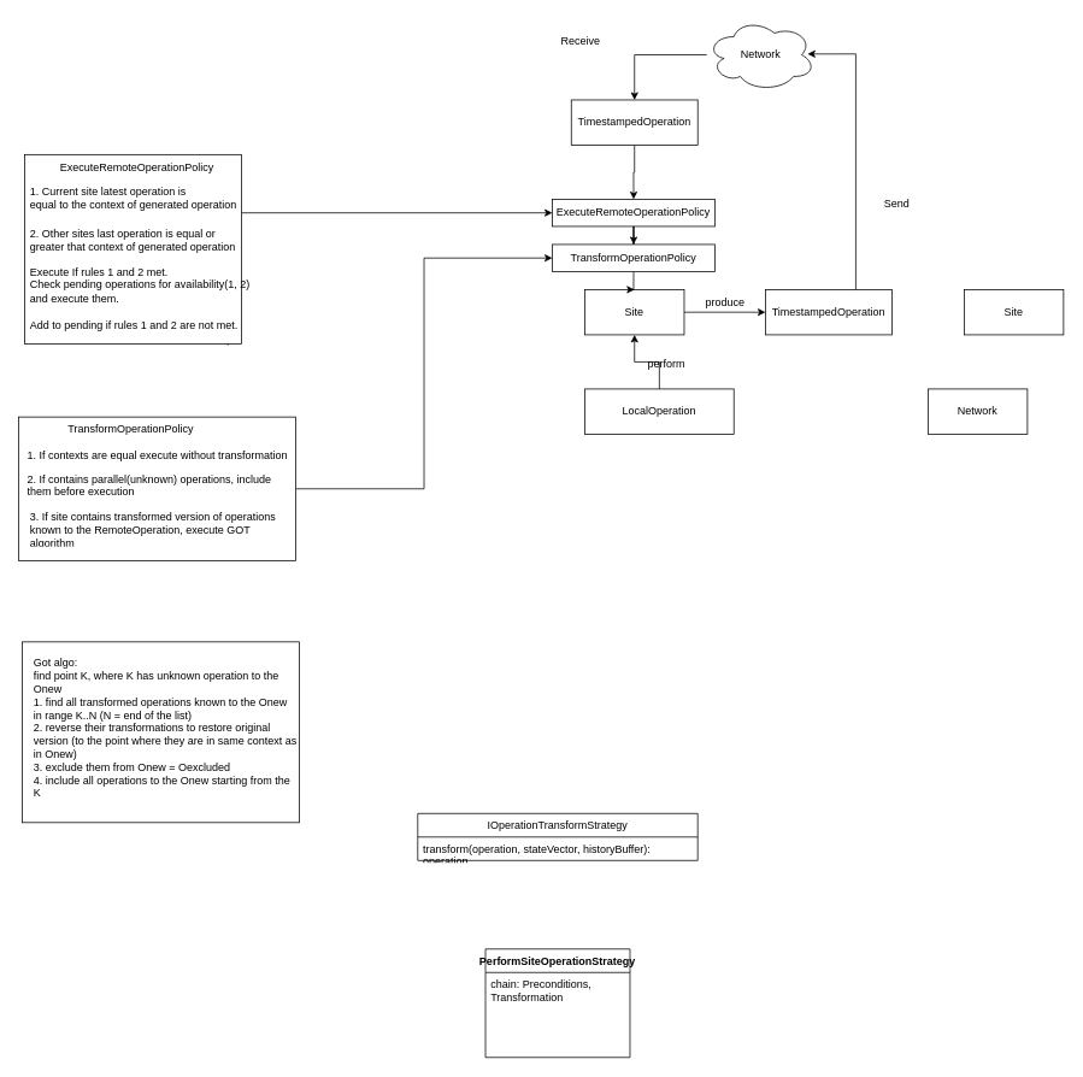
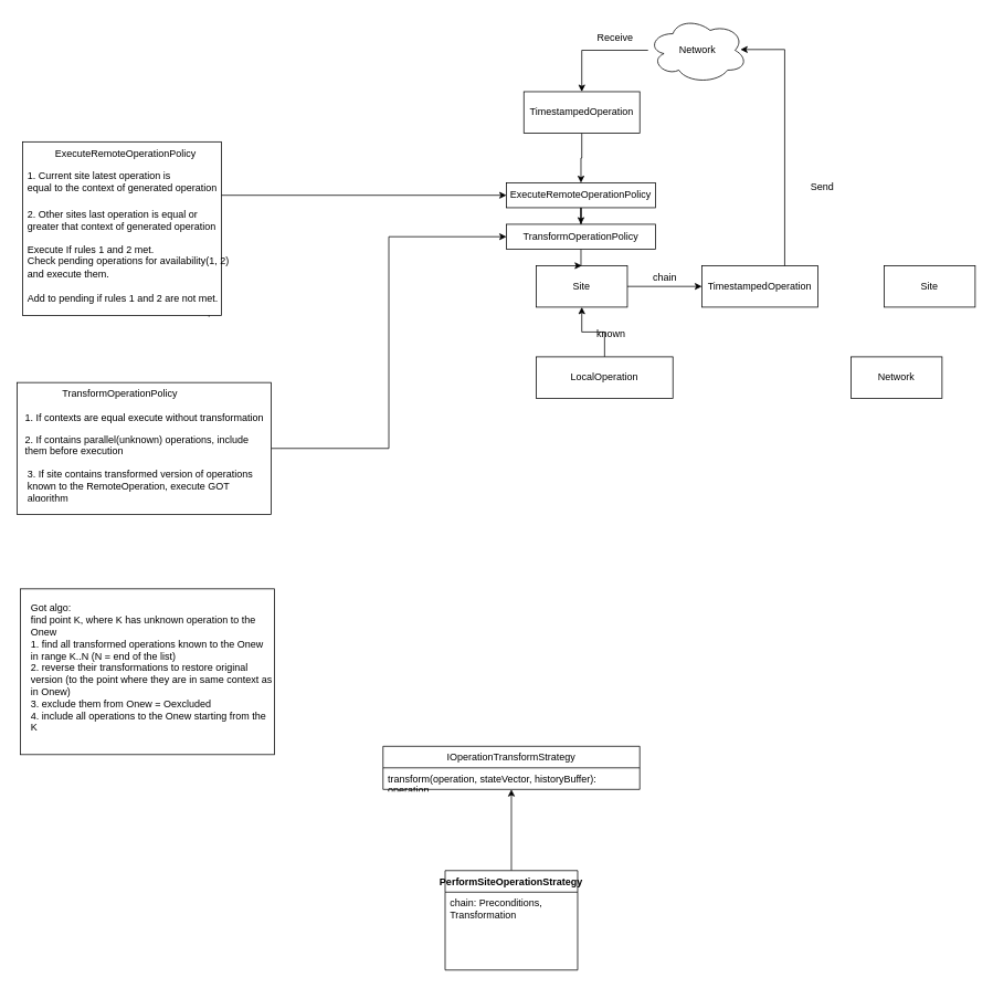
  <mxCell id="0" />
  <mxCell id="1" parent="0" />
  <mxCell id="2" value="" style="edgeStyle=orthogonalEdgeStyle;rounded=0;orthogonalLoop=1;jettySize=auto;html=1;" edge="1" parent="1" source="3" target="7"><mxGeometry relative="1" as="geometry" /></mxCell>
  <mxCell id="3" value="Site" style="html=1;whiteSpace=wrap;" vertex="1" parent="1"><mxGeometry x="647" y="320" width="110" height="50" as="geometry" /></mxCell>
  <mxCell id="4" style="edgeStyle=orthogonalEdgeStyle;rounded=0;orthogonalLoop=1;jettySize=auto;html=1;" edge="1" parent="1" source="5" target="3"><mxGeometry relative="1" as="geometry" /></mxCell>
  <mxCell id="5" value="LocalOperation" style="html=1;whiteSpace=wrap;" vertex="1" parent="1"><mxGeometry x="647" y="430" width="165" height="50" as="geometry" /></mxCell>
- <mxCell id="6" value="perform" style="text;html=1;align=center;verticalAlign=middle;resizable=0;points=[];autosize=1;strokeColor=none;fillColor=none;" vertex="1" parent="1"><mxGeometry x="707" y="388" width="60" height="30" as="geometry" /></mxCell>
+ <mxCell id="6" value="known" style="text;html=1;align=center;verticalAlign=middle;resizable=0;points=[];autosize=1;strokeColor=none;fillColor=none;" vertex="1" parent="1"><mxGeometry x="707" y="388" width="60" height="30" as="geometry" /></mxCell>
  <mxCell id="7" value="TimestampedOperation" style="html=1;whiteSpace=wrap;" vertex="1" parent="1"><mxGeometry x="847" y="320" width="140" height="50" as="geometry" /></mxCell>
- <mxCell id="8" value="produce" style="text;html=1;align=center;verticalAlign=middle;resizable=0;points=[];autosize=1;strokeColor=none;fillColor=none;" vertex="1" parent="1"><mxGeometry x="767" y="320" width="70" height="30" as="geometry" /></mxCell>
+ <mxCell id="8" value="chain" style="text;html=1;align=center;verticalAlign=middle;resizable=0;points=[];autosize=1;strokeColor=none;fillColor=none;" vertex="1" parent="1"><mxGeometry x="767" y="320" width="70" height="30" as="geometry" /></mxCell>
  <mxCell id="9" value="Network" style="html=1;whiteSpace=wrap;" vertex="1" parent="1"><mxGeometry x="1027" y="430" width="110" height="50" as="geometry" /></mxCell>
  <mxCell id="10" value="Site" style="html=1;whiteSpace=wrap;" vertex="1" parent="1"><mxGeometry x="1067" y="320" width="110" height="50" as="geometry" /></mxCell>
  <mxCell id="11" style="edgeStyle=orthogonalEdgeStyle;rounded=0;orthogonalLoop=1;jettySize=auto;html=1;" edge="1" parent="1" source="12" target="19"><mxGeometry relative="1" as="geometry" /></mxCell>
  <mxCell id="12" value="TimestampedOperation" style="html=1;whiteSpace=wrap;" vertex="1" parent="1"><mxGeometry x="632" y="110" width="140" height="50" as="geometry" /></mxCell>
  <mxCell id="13" style="edgeStyle=orthogonalEdgeStyle;rounded=0;orthogonalLoop=1;jettySize=auto;html=1;" edge="1" parent="1" source="14" target="12"><mxGeometry relative="1" as="geometry" /></mxCell>
  <mxCell id="14" value="Network" style="ellipse;shape=cloud;whiteSpace=wrap;html=1;" vertex="1" parent="1"><mxGeometry x="782" width="120" height="80" as="geometry" y="20" /></mxCell>
- <mxCell id="15" value="Receive" style="text;html=1;align=center;verticalAlign=middle;resizable=0;points=[];autosize=1;strokeColor=none;fillColor=none;" vertex="1" parent="1"><mxGeometry x="607" y="30" width="70" height="30" as="geometry" /></mxCell>
+ <mxCell id="15" value="Receive" style="text;html=1;align=center;verticalAlign=middle;resizable=0;points=[];autosize=1;strokeColor=none;fillColor=none;" vertex="1" parent="1"><mxGeometry x="707" y="30" width="70" height="30" as="geometry" /></mxCell>
  <mxCell id="16" style="edgeStyle=orthogonalEdgeStyle;rounded=0;orthogonalLoop=1;jettySize=auto;html=1;exitX=0.937;exitY=1.008;exitDx=0;exitDy=0;exitPerimeter=0;" edge="1" parent="1" source="17" target="19"><mxGeometry relative="1" as="geometry"><mxPoint x="546" y="235" as="sourcePoint" /><Array as="points"><mxPoint x="252" y="235" /></Array></mxGeometry></mxCell>
  <mxCell id="17" value="" style="html=1;whiteSpace=wrap;" vertex="1" parent="1"><mxGeometry x="27" y="170.5" width="240" height="209.5" as="geometry" /></mxCell>
  <mxCell id="18" style="edgeStyle=orthogonalEdgeStyle;rounded=0;orthogonalLoop=1;jettySize=auto;html=1;" edge="1" parent="1" source="19" target="29"><mxGeometry relative="1" as="geometry" /></mxCell>
  <mxCell id="19" value="ExecuteRemoteOperationPolicy" style="rounded=0;whiteSpace=wrap;html=1;" vertex="1" parent="1"><mxGeometry x="611" y="220" width="180" height="30" as="geometry" /></mxCell>
  <mxCell id="20" value="1. Current site latest operation is &lt;br&gt;equal to the context of generated operation" style="text;align=left;verticalAlign=middle;resizable=0;points=[];autosize=1;strokeColor=none;fillColor=none;html=1;" vertex="1" parent="1"><mxGeometry x="31" y="198.5" width="250" height="40" as="geometry" /></mxCell>
  <mxCell id="21" value="&lt;span style=&quot;text-wrap-mode: wrap;&quot;&gt;ExecuteRemoteOperationPolicy&lt;/span&gt;" style="text;html=1;align=center;verticalAlign=middle;resizable=0;points=[];autosize=1;strokeColor=none;fillColor=none;" vertex="1" parent="1"><mxGeometry x="56" y="169.5" width="190" height="30" as="geometry" /></mxCell>
  <mxCell id="22" value="2. Other sites last operation is equal&lt;span style=&quot;background-color: transparent; color: light-dark(rgb(0, 0, 0), rgb(255, 255, 255));&quot;&gt;&amp;nbsp;or&amp;nbsp;&lt;/span&gt;&lt;div&gt;&lt;span style=&quot;background-color: transparent; color: light-dark(rgb(0, 0, 0), rgb(255, 255, 255));&quot;&gt;greater that context &lt;/span&gt;&lt;span style=&quot;background-color: transparent; color: light-dark(rgb(0, 0, 0), rgb(255, 255, 255));&quot;&gt;of generated operation&lt;/span&gt;&lt;/div&gt;" style="text;align=left;verticalAlign=middle;resizable=0;points=[];autosize=1;strokeColor=none;fillColor=none;html=1;" vertex="1" parent="1"><mxGeometry x="31" y="244.5" width="250" height="40" as="geometry" /></mxCell>
  <mxCell id="23" style="edgeStyle=orthogonalEdgeStyle;rounded=0;orthogonalLoop=1;jettySize=auto;html=1;entryX=0;entryY=0.5;entryDx=0;entryDy=0;" edge="1" parent="1" source="24" target="29"><mxGeometry relative="1" as="geometry" /></mxCell>
  <mxCell id="24" value="" style="html=1;whiteSpace=wrap;" vertex="1" parent="1"><mxGeometry x="20" y="461" width="307" height="159" as="geometry" /></mxCell>
  <mxCell id="25" value="&lt;span style=&quot;text-wrap-mode: wrap;&quot;&gt;TransformOperationPolicy&lt;/span&gt;" style="text;html=1;align=center;verticalAlign=middle;resizable=0;points=[];autosize=1;strokeColor=none;fillColor=none;" vertex="1" parent="1"><mxGeometry x="64" y="460" width="160" height="30" as="geometry" /></mxCell>
  <mxCell id="26" value="Execute If rules 1 and 2 met.&amp;nbsp;&lt;div&gt;Check pending operations for availability(1, 2)&amp;nbsp;&lt;/div&gt;&lt;div&gt;and execute them.&lt;/div&gt;" style="text;align=left;verticalAlign=middle;resizable=0;points=[];autosize=1;strokeColor=none;fillColor=none;html=1;" vertex="1" parent="1"><mxGeometry x="31" y="284.5" width="270" height="60" as="geometry" /></mxCell>
  <mxCell id="27" value="Add to pending if rules 1 and 2 are not met." style="text;align=left;verticalAlign=middle;resizable=0;points=[];autosize=1;strokeColor=none;fillColor=none;html=1;" vertex="1" parent="1"><mxGeometry x="31" y="344.5" width="250" height="30" as="geometry" /></mxCell>
  <mxCell id="28" style="edgeStyle=orthogonalEdgeStyle;rounded=0;orthogonalLoop=1;jettySize=auto;html=1;" edge="1" parent="1" source="29" target="3"><mxGeometry relative="1" as="geometry" /></mxCell>
  <mxCell id="29" value="TransformOperationPolicy" style="rounded=0;whiteSpace=wrap;html=1;" vertex="1" parent="1"><mxGeometry x="611" y="270" width="180" height="30" as="geometry" /></mxCell>
  <mxCell id="30" style="edgeStyle=orthogonalEdgeStyle;rounded=0;orthogonalLoop=1;jettySize=auto;html=1;entryX=0.93;entryY=0.489;entryDx=0;entryDy=0;entryPerimeter=0;" edge="1" parent="1" source="7" target="14"><mxGeometry relative="1" as="geometry"><Array as="points"><mxPoint x="947" y="59" /></Array></mxGeometry></mxCell>
  <mxCell id="31" value="Send" style="text;html=1;align=center;verticalAlign=middle;resizable=0;points=[];autosize=1;strokeColor=none;fillColor=none;" vertex="1" parent="1"><mxGeometry x="967" y="210" width="50" height="30" as="geometry" /></mxCell>
  <mxCell id="32" value="1. If contexts are equal execute without transformation" style="text;strokeColor=none;fillColor=none;align=left;verticalAlign=top;spacingLeft=4;spacingRight=4;overflow=hidden;rotatable=0;points=[[0,0.5],[1,0.5]];portConstraint=eastwest;whiteSpace=wrap;" vertex="1" parent="1"><mxGeometry x="24" y="490" width="303" height="26" as="geometry" /></mxCell>
  <mxCell id="33" value="2. If contains parallel(unknown) operations, include them before execution" style="text;strokeColor=none;fillColor=none;align=left;verticalAlign=top;spacingLeft=4;spacingRight=4;overflow=hidden;rotatable=0;points=[[0,0.5],[1,0.5]];portConstraint=eastwest;whiteSpace=wrap;" vertex="1" parent="1"><mxGeometry x="24" y="516" width="303" height="44" as="geometry" /></mxCell>
  <mxCell id="34" value="3. If site contains transformed version of operations known to the RemoteOperation, execute GOT algorithm" style="text;strokeColor=none;fillColor=none;align=left;verticalAlign=top;spacingLeft=4;spacingRight=4;overflow=hidden;rotatable=0;points=[[0,0.5],[1,0.5]];portConstraint=eastwest;whiteSpace=wrap;" vertex="1" parent="1"><mxGeometry x="27" y="558" width="303" height="44" as="geometry" /></mxCell>
  <mxCell id="35" value="" style="html=1;whiteSpace=wrap;" vertex="1" parent="1"><mxGeometry x="24" y="710" width="307" height="200" as="geometry" /></mxCell>
  <mxCell id="36" value="Got algo: &#10;find point K, where K has unknown operation to the Onew&#10;1. find all transformed operations known to the Onew in range K..N (N = end of the list)&#10;2. reverse their transformations to restore original version (to the point where they are in same context as in Onew)&#10;3. exclude them from Onew = Oexcluded&#10;4. include all operations to the Onew starting from the K " style="text;strokeColor=none;fillColor=none;align=left;verticalAlign=top;spacingLeft=4;spacingRight=4;overflow=hidden;rotatable=0;points=[[0,0.5],[1,0.5]];portConstraint=eastwest;whiteSpace=wrap;" vertex="1" parent="1"><mxGeometry x="31" y="720" width="303" height="190" as="geometry" /></mxCell>
  <mxCell id="37" value="IOperationTransformStrategy" style="swimlane;fontStyle=0;childLayout=stackLayout;horizontal=1;startSize=26;fillColor=none;horizontalStack=0;resizeParent=1;resizeParentMax=0;resizeLast=0;collapsible=1;marginBottom=0;whiteSpace=wrap;html=1;" vertex="1" parent="1"><mxGeometry x="462" y="900" width="310" height="52" as="geometry" /></mxCell>
  <mxCell id="38" value="transform(operation, stateVector, historyBuffer): operation" style="text;strokeColor=none;fillColor=none;align=left;verticalAlign=top;spacingLeft=4;spacingRight=4;overflow=hidden;rotatable=0;points=[[0,0.5],[1,0.5]];portConstraint=eastwest;whiteSpace=wrap;html=1;" vertex="1" parent="37"><mxGeometry y="26" width="310" height="26" as="geometry" /></mxCell>
+ <mxCell id="39" style="edgeStyle=orthogonalEdgeStyle;rounded=0;orthogonalLoop=1;jettySize=auto;html=1;" edge="1" parent="1" source="40" target="37"><mxGeometry relative="1" as="geometry" /></mxCell>
  <mxCell id="40" value="PerformSiteOperationStrategy" style="swimlane;fontStyle=1;align=center;verticalAlign=top;childLayout=stackLayout;horizontal=1;startSize=26;horizontalStack=0;resizeParent=1;resizeParentMax=0;resizeLast=0;collapsible=1;marginBottom=0;whiteSpace=wrap;html=1;" vertex="1" parent="1"><mxGeometry x="537" y="1050" width="160" height="120" as="geometry" /></mxCell>
  <mxCell id="41" value="chain: Preconditions, Transformation" style="text;strokeColor=none;fillColor=none;align=left;verticalAlign=top;spacingLeft=4;spacingRight=4;overflow=hidden;rotatable=0;points=[[0,0.5],[1,0.5]];portConstraint=eastwest;whiteSpace=wrap;html=1;" vertex="1" parent="40"><mxGeometry y="26" width="160" height="94" as="geometry" /></mxCell>
